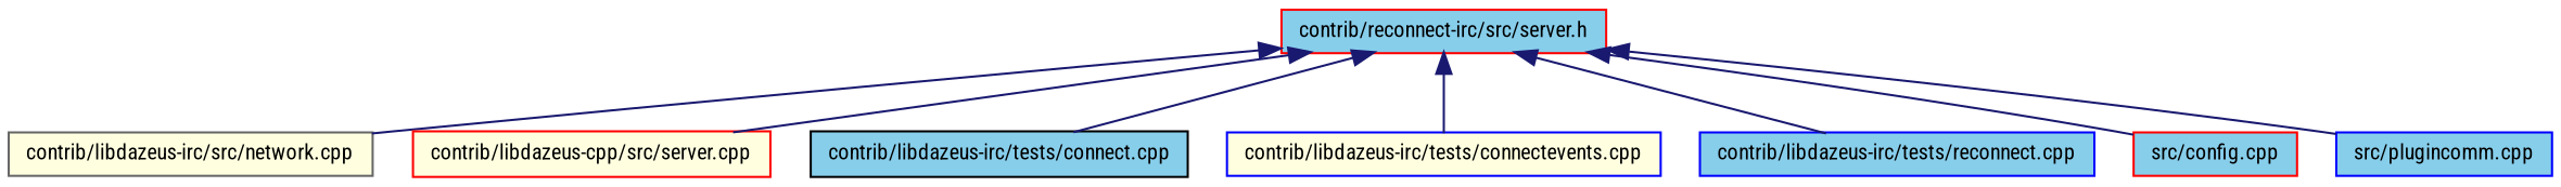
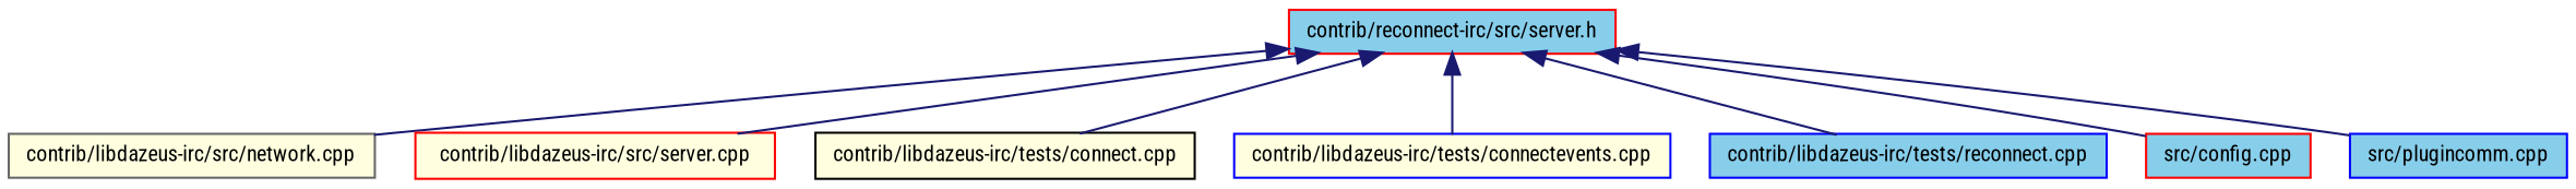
  digraph {
    fontname="Roboto Condensed"
    node [color=red fillcolor=skyblue fontname="Roboto Condensed" fontsize=10 shape=record style=filled]
    edge [color=midnightblue dir=back fontname="Roboto Condensed" fontsize=10 labelfontname=Helvetica labelfontsize=10 style=solid]
    n1 [fontcolor=black height=0.2 label="contrib/reconnect-irc/src/server.h" width=0.4]
    n2 [color=gray40 fillcolor=lightyellow height=0.2 label="contrib/libdazeus-irc/src/network.cpp" width=0.4]
-   n3 [fillcolor=lightyellow height=0.2 label="contrib/libdazeus-cpp/src/server.cpp" width=0.4]
-   n4 [color=black height=0.2 label="contrib/libdazeus-irc/tests/connect.cpp" width=0.4]
+   n3 [fillcolor=lightyellow height=0.2 label="contrib/libdazeus-irc/src/server.cpp" width=0.4]
+   n4 [color=black fillcolor=lightyellow height=0.2 label="contrib/libdazeus-irc/tests/connect.cpp" width=0.4]
    n5 [color=blue fillcolor=lightyellow height=0.2 label="contrib/libdazeus-irc/tests/connectevents.cpp" width=0.4]
    n6 [color=blue height=0.2 label="contrib/libdazeus-irc/tests/reconnect.cpp" width=0.4]
    n7 [height=0.2 label="src/config.cpp" width=0.4]
    n8 [color=blue height=0.2 label="src/plugincomm.cpp" width=0.4]
    n1 -> n2
    n1 -> n3
    n1 -> n4
    n1 -> n5
    n1 -> n6
    n1 -> n7
    n1 -> n8
  }
